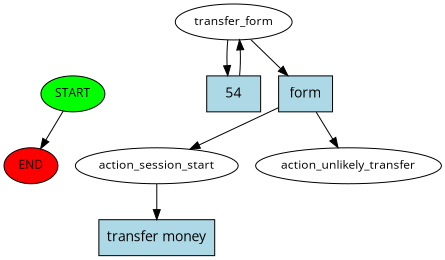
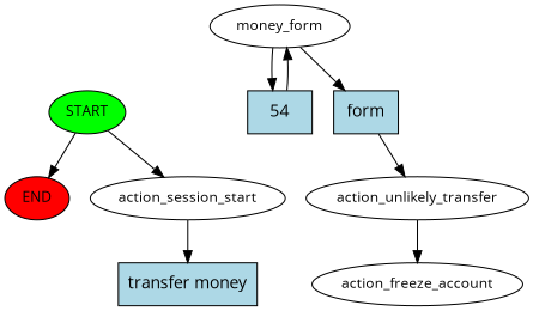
  digraph {
    fontname="Open Sans"
    node [fontname="Open Sans" fontsize=12 style=filled]
    edge [fontname="Open Sans"]
    n1 [fillcolor=green label=START]
    n2 [fillcolor=red label=END]
    n3 [label=action_session_start style=""]
    n4 [fillcolor=lightblue label="transfer money" shape=rect fontsize=""]
-   n5 [label=transfer_form style=""]
+   n5 [label=money_form style=""]
    n6 [fillcolor=lightblue label=54 shape=rect fontsize=""]
    n7 [fillcolor=lightblue label=form shape=rect fontsize=""]
    n8 [label=action_unlikely_transfer style=""]
+   n9 [label=action_freeze_account style=""]
    n1 -> n2
-   n7 -> n3
+   n1 -> n3
    n3 -> n4
    n5 -> n6
    n5 -> n7
    n6 -> n5
    n7 -> n8
+   n8 -> n9
  }
